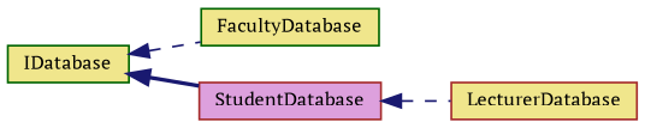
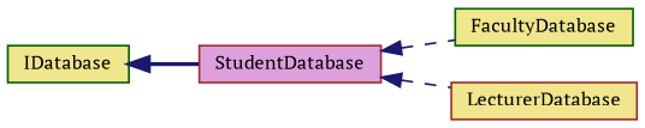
  digraph {
    fontname="PT Serif"
    rankdir=LR
    node [color=darkgreen fillcolor=khaki fontname="PT Serif" fontsize=10 shape=record style=filled]
    edge [color=midnightblue dir=back fontname="PT Serif" fontsize=10 labelfontname=Helvetica labelfontsize=10 style=dashed]
    n1 [fontcolor=black height=0.2 label=IDatabase width=0.4]
    n2 [height=0.2 label=FacultyDatabase width=0.4]
    n3 [color=brown fillcolor=plum height=0.2 label=StudentDatabase width=0.4]
    n4 [color=brown height=0.2 label=LecturerDatabase width=0.4]
-   n1 -> n2
+   n3 -> n2
    n1 -> n3 [style=bold]
    n3 -> n4
  }
